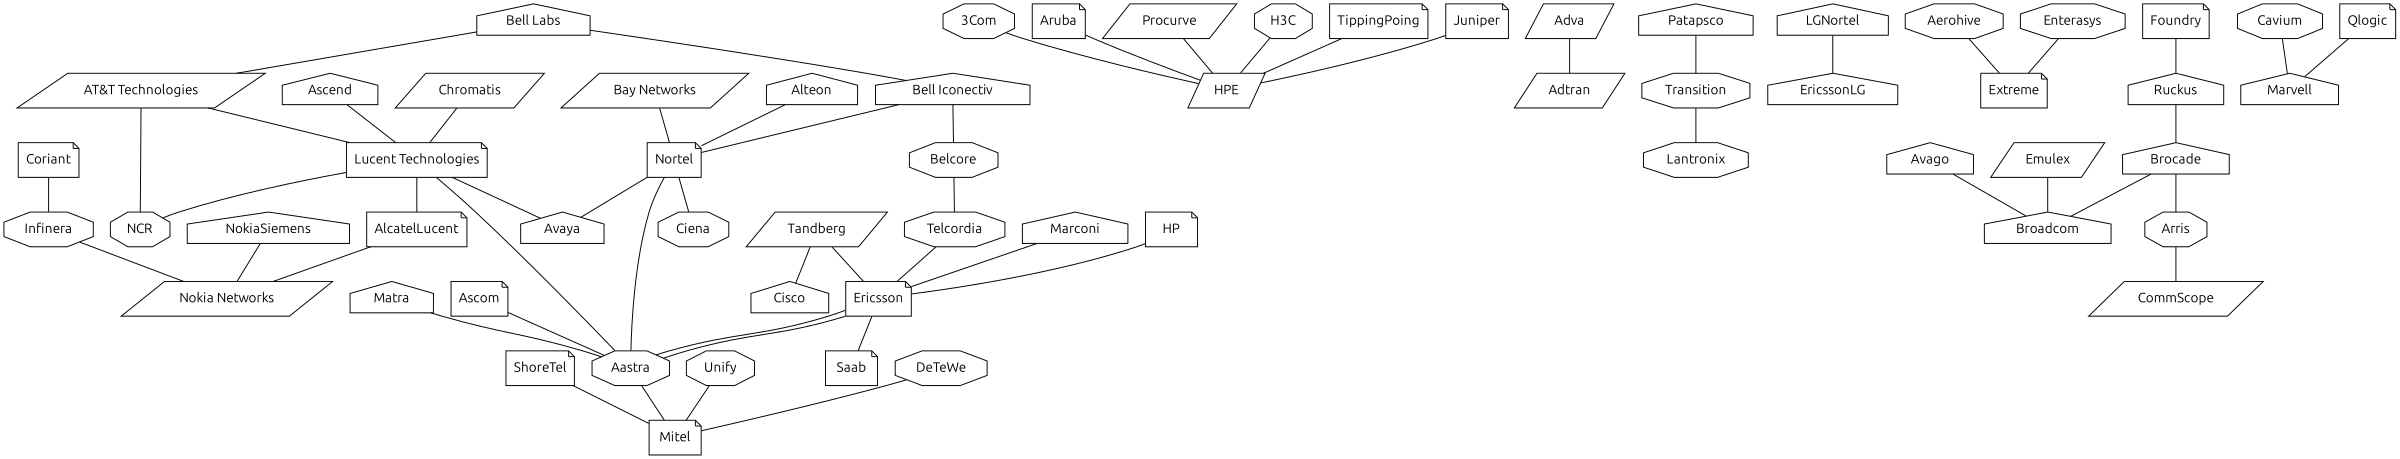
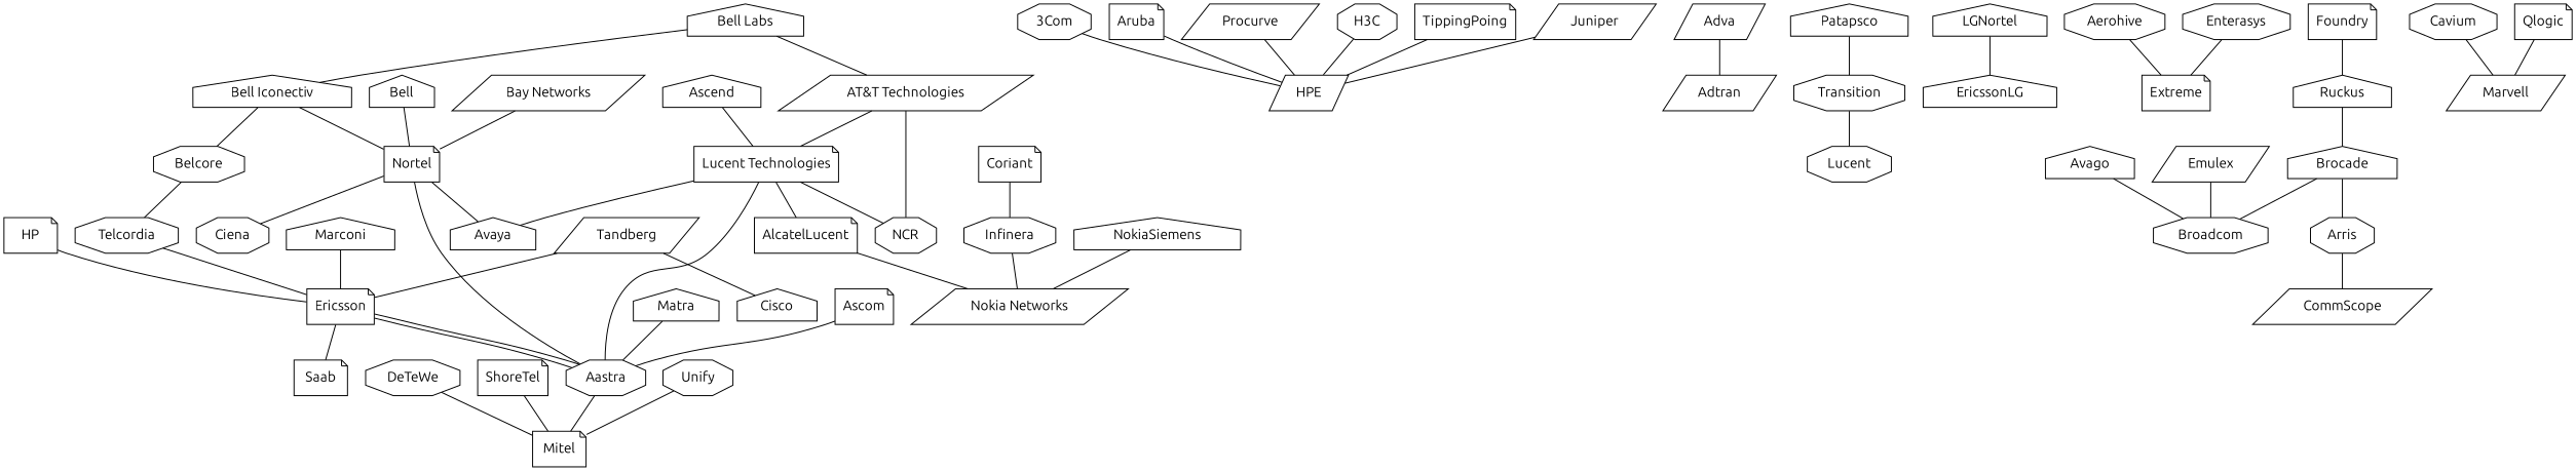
  graph {
    compound=true
    fontname=Ubuntu
    node [fontname=Ubuntu shape=house]
    edge [fontname=Ubuntu]
    n1 [label="AT&T Technologies" shape=parallelogram]
    n2 [label="Lucent Technologies" shape=note]
    Avaya
    NCR [shape=octagon]
    AlcatelLucent [shape=note]
    Aastra [shape=octagon]
    n7 [label="Nokia Networks" shape=parallelogram]
    Mitel [shape=note]
    n9 [label="Bell Labs"]
    n10 [label="Bell Iconectiv"]
    Nortel [shape=note]
    Ciena [shape=octagon]
    Belcore [shape=octagon]
    Telcordia [shape=octagon]
    n15 [label="Bay Networks" shape=parallelogram]
    n16 [label="3Com" shape=octagon]
    HPE [shape=parallelogram]
    Ericsson [shape=note]
    Saab [shape=note]
-   Alteon
+   Alteon [label=Bell]
    Ascend
-   Chromatis [shape=parallelogram]
    Coriant [shape=note]
    Infinera [shape=octagon]
    NokiaSiemens
    Unify [shape=octagon]
    Adva [shape=parallelogram]
    Adtran [shape=parallelogram]
    Transition [shape=octagon]
    Patapsco
-   Lantronix [shape=octagon]
+   Lantronix [shape=octagon label=Lucent]
    Marconi
    HP [shape=note]
    LGNortel
    EricssonLG
    Tandberg [shape=parallelogram]
    Cisco
    Matra
    Ascom [shape=note]
    DeTeWe [shape=octagon]
    ShoreTel [shape=note]
    Aerohive [shape=octagon]
    Extreme [shape=note]
    Aruba [shape=note]
    Procurve [shape=parallelogram]
    H3C [shape=octagon]
    TippingPoing [shape=note]
-   Juniper [shape=note]
+   Juniper [shape=parallelogram]
    Enterasys [shape=octagon]
    Ruckus
    Brocade
    Arris [shape=octagon]
-   Broadcom
+   Broadcom [shape=octagon]
    CommScope [shape=parallelogram]
    Foundry [shape=note]
    Avago
    Emulex [shape=parallelogram]
    Cavium [shape=octagon]
-   Marvell
+   Marvell [shape=parallelogram]
    Qlogic [shape=note]
    n1 -- n2
    n2 -- Avaya
    n2 -- NCR
    n2 -- AlcatelLucent
    n2 -- Aastra
    NCR -- n1
    AlcatelLucent -- n7
    Aastra -- Mitel
    n9 -- n1
    n9 -- n10
    n10 -- Nortel
    n10 -- Belcore
    Nortel -- Avaya
    Nortel -- Aastra
    Nortel -- Ciena
    Belcore -- Telcordia
    Telcordia -- Ericsson
    n15 -- Nortel
    n16 -- HPE
    Ericsson -- Aastra
    Ericsson -- Aastra
    Ericsson -- Saab
    Alteon -- Nortel
    Ascend -- n2
-   Chromatis -- n2
    Coriant -- Infinera
    Infinera -- n7
    NokiaSiemens -- n7
    Unify -- Mitel
    Adva -- Adtran
    Transition -- Lantronix
    Patapsco -- Transition
    Marconi -- Ericsson
    HP -- Ericsson
    LGNortel -- EricssonLG
    Tandberg -- Ericsson
    Tandberg -- Cisco
    Matra -- Aastra
    Ascom -- Aastra
    DeTeWe -- Mitel
    ShoreTel -- Mitel
    Aerohive -- Extreme
    Aruba -- HPE
    Procurve -- HPE
    H3C -- HPE
    TippingPoing -- HPE
    Juniper -- HPE
    Enterasys -- Extreme
    Ruckus -- Brocade
    Brocade -- Arris
    Brocade -- Broadcom
    Arris -- CommScope
    Foundry -- Ruckus
    Avago -- Broadcom
    Emulex -- Broadcom
    Cavium -- Marvell
    Qlogic -- Marvell
  }
